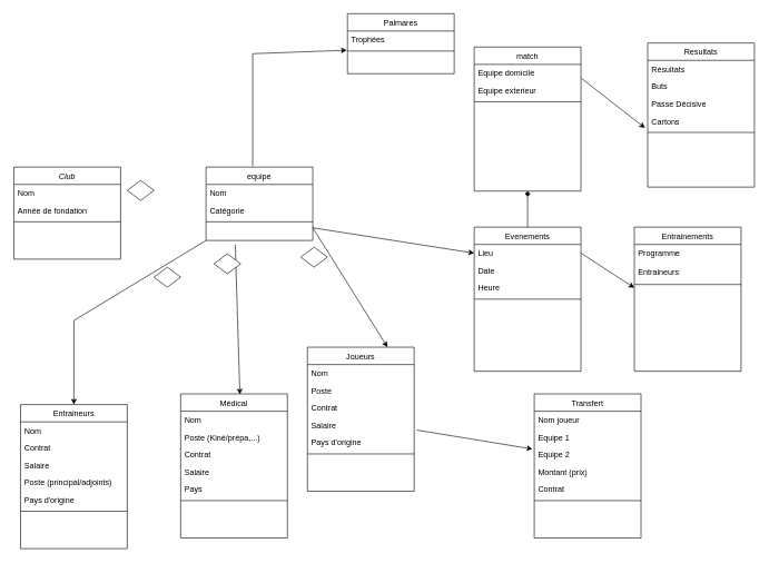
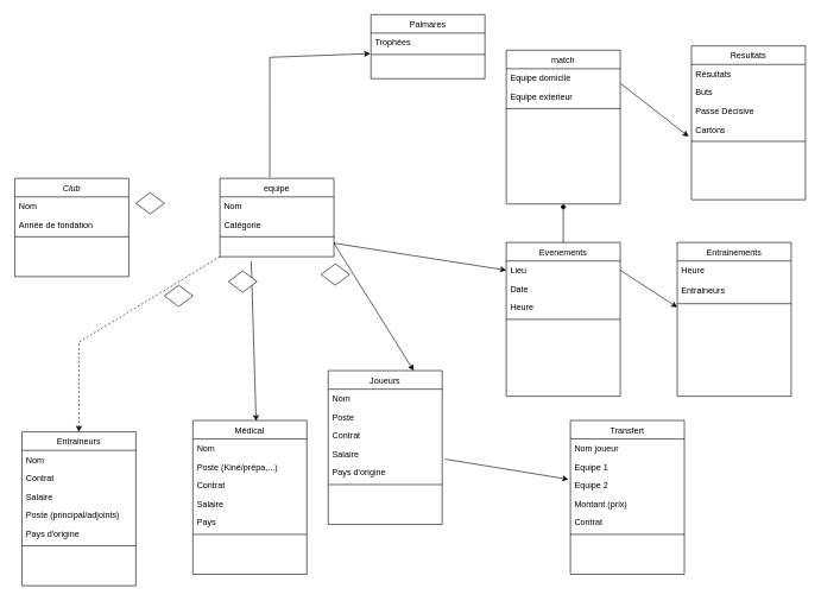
  <mxCell id="0" />
  <mxCell id="1" parent="0" />
  <mxCell id="2" value="Club" style="swimlane;fontStyle=2;align=center;verticalAlign=top;childLayout=stackLayout;horizontal=1;startSize=26;horizontalStack=0;resizeParent=1;resizeLast=0;collapsible=1;marginBottom=0;rounded=0;shadow=0;strokeWidth=1;" parent="1" vertex="1"><mxGeometry x="20" y="250" width="160" height="138" as="geometry"><mxRectangle x="230" y="140" width="160" height="26" as="alternateBounds" /></mxGeometry></mxCell>
  <mxCell id="3" value="Nom" style="text;align=left;verticalAlign=top;spacingLeft=4;spacingRight=4;overflow=hidden;rotatable=0;points=[[0,0.5],[1,0.5]];portConstraint=eastwest;rounded=0;shadow=0;html=0;" parent="2" vertex="1"><mxGeometry y="26" width="160" height="26" as="geometry" /></mxCell>
  <mxCell id="4" value="Année de fondation" style="text;align=left;verticalAlign=top;spacingLeft=4;spacingRight=4;overflow=hidden;rotatable=0;points=[[0,0.5],[1,0.5]];portConstraint=eastwest;rounded=0;shadow=0;html=0;" parent="2" vertex="1"><mxGeometry y="52" width="160" height="26" as="geometry" /></mxCell>
  <mxCell id="5" value="" style="line;html=1;strokeWidth=1;align=left;verticalAlign=middle;spacingTop=-1;spacingLeft=3;spacingRight=3;rotatable=0;labelPosition=right;points=[];portConstraint=eastwest;" parent="2" vertex="1"><mxGeometry y="78" width="160" height="8" as="geometry" /></mxCell>
  <mxCell id="6" value="equipe" style="swimlane;fontStyle=0;align=center;verticalAlign=top;childLayout=stackLayout;horizontal=1;startSize=26;horizontalStack=0;resizeParent=1;resizeLast=0;collapsible=1;marginBottom=0;rounded=0;shadow=0;strokeWidth=1;" parent="1" vertex="1"><mxGeometry x="308" y="250" width="160" height="110" as="geometry"><mxRectangle x="550" y="140" width="160" height="26" as="alternateBounds" /></mxGeometry></mxCell>
  <mxCell id="7" value="Nom" style="text;align=left;verticalAlign=top;spacingLeft=4;spacingRight=4;overflow=hidden;rotatable=0;points=[[0,0.5],[1,0.5]];portConstraint=eastwest;" parent="6" vertex="1"><mxGeometry y="26" width="160" height="26" as="geometry" /></mxCell>
  <mxCell id="8" value="Catégorie" style="text;align=left;verticalAlign=top;spacingLeft=4;spacingRight=4;overflow=hidden;rotatable=0;points=[[0,0.5],[1,0.5]];portConstraint=eastwest;rounded=0;shadow=0;html=0;" parent="6" vertex="1"><mxGeometry y="52" width="160" height="26" as="geometry" /></mxCell>
  <mxCell id="9" value="" style="line;html=1;strokeWidth=1;align=left;verticalAlign=middle;spacingTop=-1;spacingLeft=3;spacingRight=3;rotatable=0;labelPosition=right;points=[];portConstraint=eastwest;" parent="6" vertex="1"><mxGeometry y="78" width="160" height="8" as="geometry" /></mxCell>
  <mxCell id="10" value="" style="rhombus;whiteSpace=wrap;html=1;" vertex="1" parent="1"><mxGeometry x="190" y="270" width="40" height="30" as="geometry" /></mxCell>
  <mxCell id="11" value="Joueurs" style="swimlane;fontStyle=0;align=center;verticalAlign=top;childLayout=stackLayout;horizontal=1;startSize=26;horizontalStack=0;resizeParent=1;resizeLast=0;collapsible=1;marginBottom=0;rounded=0;shadow=0;strokeWidth=1;" vertex="1" parent="1"><mxGeometry x="460" y="520" width="160" height="216" as="geometry"><mxRectangle x="550" y="140" width="160" height="26" as="alternateBounds" /></mxGeometry></mxCell>
  <mxCell id="12" value="Nom   " style="text;align=left;verticalAlign=top;spacingLeft=4;spacingRight=4;overflow=hidden;rotatable=0;points=[[0,0.5],[1,0.5]];portConstraint=eastwest;" vertex="1" parent="11"><mxGeometry y="26" width="160" height="26" as="geometry" /></mxCell>
  <mxCell id="13" value="Poste" style="text;align=left;verticalAlign=top;spacingLeft=4;spacingRight=4;overflow=hidden;rotatable=0;points=[[0,0.5],[1,0.5]];portConstraint=eastwest;rounded=0;shadow=0;html=0;" vertex="1" parent="11"><mxGeometry y="52" width="160" height="26" as="geometry" /></mxCell>
  <mxCell id="14" value="Contrat" style="text;align=left;verticalAlign=top;spacingLeft=4;spacingRight=4;overflow=hidden;rotatable=0;points=[[0,0.5],[1,0.5]];portConstraint=eastwest;rounded=0;shadow=0;html=0;" vertex="1" parent="11"><mxGeometry y="78" width="160" height="26" as="geometry" /></mxCell>
  <mxCell id="15" value="Salaire" style="text;align=left;verticalAlign=top;spacingLeft=4;spacingRight=4;overflow=hidden;rotatable=0;points=[[0,0.5],[1,0.5]];portConstraint=eastwest;rounded=0;shadow=0;html=0;" vertex="1" parent="11"><mxGeometry y="104" width="160" height="26" as="geometry" /></mxCell>
  <mxCell id="16" value="Pays d'origine" style="text;align=left;verticalAlign=top;spacingLeft=4;spacingRight=4;overflow=hidden;rotatable=0;points=[[0,0.5],[1,0.5]];portConstraint=eastwest;rounded=0;shadow=0;html=0;" vertex="1" parent="11"><mxGeometry y="130" width="160" height="26" as="geometry" /></mxCell>
  <mxCell id="17" value="" style="line;html=1;strokeWidth=1;align=left;verticalAlign=middle;spacingTop=-1;spacingLeft=3;spacingRight=3;rotatable=0;labelPosition=right;points=[];portConstraint=eastwest;" vertex="1" parent="11"><mxGeometry y="156" width="160" height="8" as="geometry" /></mxCell>
  <mxCell id="18" value="" style="endArrow=classic;html=1;rounded=0;entryX=0.75;entryY=0;entryDx=0;entryDy=0;exitX=1;exitY=0.5;exitDx=0;exitDy=0;" edge="1" parent="1" target="11"><mxGeometry width="50" height="50" relative="1" as="geometry"><mxPoint x="468" y="341" as="sourcePoint" /><mxPoint x="240" y="470" as="targetPoint" /></mxGeometry></mxCell>
  <mxCell id="19" value="" style="endArrow=classic;html=1;rounded=0;entryX=0.555;entryY=0.004;entryDx=0;entryDy=0;exitX=0.274;exitY=1.16;exitDx=0;exitDy=0;exitPerimeter=0;entryPerimeter=0;" edge="1" parent="1" target="27"><mxGeometry width="50" height="50" relative="1" as="geometry"><mxPoint x="351.84" y="366.16" as="sourcePoint" /><mxPoint x="362.32" y="571.296" as="targetPoint" /></mxGeometry></mxCell>
  <mxCell id="20" value="Entraineurs" style="swimlane;fontStyle=0;align=center;verticalAlign=top;childLayout=stackLayout;horizontal=1;startSize=26;horizontalStack=0;resizeParent=1;resizeLast=0;collapsible=1;marginBottom=0;rounded=0;shadow=0;strokeWidth=1;" vertex="1" parent="1"><mxGeometry x="30" y="606" width="160" height="216" as="geometry"><mxRectangle x="550" y="140" width="160" height="26" as="alternateBounds" /></mxGeometry></mxCell>
  <mxCell id="21" value="Nom" style="text;align=left;verticalAlign=top;spacingLeft=4;spacingRight=4;overflow=hidden;rotatable=0;points=[[0,0.5],[1,0.5]];portConstraint=eastwest;" vertex="1" parent="20"><mxGeometry y="26" width="160" height="26" as="geometry" /></mxCell>
  <mxCell id="22" value="Contrat" style="text;align=left;verticalAlign=top;spacingLeft=4;spacingRight=4;overflow=hidden;rotatable=0;points=[[0,0.5],[1,0.5]];portConstraint=eastwest;rounded=0;shadow=0;html=0;" vertex="1" parent="20"><mxGeometry y="52" width="160" height="26" as="geometry" /></mxCell>
  <mxCell id="23" value="Salaire" style="text;align=left;verticalAlign=top;spacingLeft=4;spacingRight=4;overflow=hidden;rotatable=0;points=[[0,0.5],[1,0.5]];portConstraint=eastwest;rounded=0;shadow=0;html=0;" vertex="1" parent="20"><mxGeometry y="78" width="160" height="26" as="geometry" /></mxCell>
  <mxCell id="24" value="Poste (principal/adjoints)" style="text;align=left;verticalAlign=top;spacingLeft=4;spacingRight=4;overflow=hidden;rotatable=0;points=[[0,0.5],[1,0.5]];portConstraint=eastwest;rounded=0;shadow=0;html=0;" vertex="1" parent="20"><mxGeometry y="104" width="160" height="26" as="geometry" /></mxCell>
  <mxCell id="25" value="Pays d'origine" style="text;align=left;verticalAlign=top;spacingLeft=4;spacingRight=4;overflow=hidden;rotatable=0;points=[[0,0.5],[1,0.5]];portConstraint=eastwest;rounded=0;shadow=0;html=0;" vertex="1" parent="20"><mxGeometry y="130" width="160" height="26" as="geometry" /></mxCell>
  <mxCell id="26" value="" style="line;html=1;strokeWidth=1;align=left;verticalAlign=middle;spacingTop=-1;spacingLeft=3;spacingRight=3;rotatable=0;labelPosition=right;points=[];portConstraint=eastwest;" vertex="1" parent="20"><mxGeometry y="156" width="160" height="8" as="geometry" /></mxCell>
  <mxCell id="27" value="Médical" style="swimlane;fontStyle=0;align=center;verticalAlign=top;childLayout=stackLayout;horizontal=1;startSize=26;horizontalStack=0;resizeParent=1;resizeLast=0;collapsible=1;marginBottom=0;rounded=0;shadow=0;strokeWidth=1;" vertex="1" parent="1"><mxGeometry x="270" y="590" width="160" height="216" as="geometry"><mxRectangle x="550" y="140" width="160" height="26" as="alternateBounds" /></mxGeometry></mxCell>
  <mxCell id="28" value="Nom   " style="text;align=left;verticalAlign=top;spacingLeft=4;spacingRight=4;overflow=hidden;rotatable=0;points=[[0,0.5],[1,0.5]];portConstraint=eastwest;" vertex="1" parent="27"><mxGeometry y="26" width="160" height="26" as="geometry" /></mxCell>
  <mxCell id="29" value="Poste (Kiné/prépa,...)" style="text;align=left;verticalAlign=top;spacingLeft=4;spacingRight=4;overflow=hidden;rotatable=0;points=[[0,0.5],[1,0.5]];portConstraint=eastwest;rounded=0;shadow=0;html=0;" vertex="1" parent="27"><mxGeometry y="52" width="160" height="26" as="geometry" /></mxCell>
  <mxCell id="30" value="Contrat" style="text;align=left;verticalAlign=top;spacingLeft=4;spacingRight=4;overflow=hidden;rotatable=0;points=[[0,0.5],[1,0.5]];portConstraint=eastwest;rounded=0;shadow=0;html=0;" vertex="1" parent="27"><mxGeometry y="78" width="160" height="26" as="geometry" /></mxCell>
  <mxCell id="31" value="Salaire" style="text;align=left;verticalAlign=top;spacingLeft=4;spacingRight=4;overflow=hidden;rotatable=0;points=[[0,0.5],[1,0.5]];portConstraint=eastwest;rounded=0;shadow=0;html=0;" vertex="1" parent="27"><mxGeometry y="104" width="160" height="26" as="geometry" /></mxCell>
  <mxCell id="32" value="Pays" style="text;align=left;verticalAlign=top;spacingLeft=4;spacingRight=4;overflow=hidden;rotatable=0;points=[[0,0.5],[1,0.5]];portConstraint=eastwest;rounded=0;shadow=0;html=0;" vertex="1" parent="27"><mxGeometry y="130" width="160" height="26" as="geometry" /></mxCell>
  <mxCell id="33" value="" style="line;html=1;strokeWidth=1;align=left;verticalAlign=middle;spacingTop=-1;spacingLeft=3;spacingRight=3;rotatable=0;labelPosition=right;points=[];portConstraint=eastwest;" vertex="1" parent="27"><mxGeometry y="156" width="160" height="8" as="geometry" /></mxCell>
- <mxCell id="34" value="" style="endArrow=classic;html=1;rounded=0;exitX=0;exitY=1;exitDx=0;exitDy=0;entryX=0.5;entryY=0;entryDx=0;entryDy=0;" edge="1" parent="1" source="6" target="20"><mxGeometry width="50" height="50" relative="1" as="geometry"><mxPoint x="250" y="687" as="sourcePoint" /><mxPoint x="240" y="760" as="targetPoint" /><Array as="points"><mxPoint x="110" y="480" /></Array></mxGeometry></mxCell>
+ <mxCell id="34" value="" style="endArrow=classic;html=1;rounded=0;exitX=0;exitY=1;exitDx=0;exitDy=0;entryX=0.5;entryY=0;entryDx=0;entryDy=0;dashed=1;" edge="1" parent="1" source="6" target="20"><mxGeometry width="50" height="50" relative="1" as="geometry"><mxPoint x="250" y="687" as="sourcePoint" /><mxPoint x="240" y="760" as="targetPoint" /><Array as="points"><mxPoint x="110" y="480" /></Array></mxGeometry></mxCell>
  <mxCell id="35" value="" style="rhombus;whiteSpace=wrap;html=1;" vertex="1" parent="1"><mxGeometry x="450" y="370" width="40" height="30" as="geometry" /></mxCell>
  <mxCell id="36" value="" style="rhombus;whiteSpace=wrap;html=1;" vertex="1" parent="1"><mxGeometry x="320" y="380" width="40" height="30" as="geometry" /></mxCell>
  <mxCell id="37" value="" style="rhombus;whiteSpace=wrap;html=1;" vertex="1" parent="1"><mxGeometry x="230" y="400" width="40" height="30" as="geometry" /></mxCell>
  <mxCell id="38" value="Evenements" style="swimlane;fontStyle=0;align=center;verticalAlign=top;childLayout=stackLayout;horizontal=1;startSize=26;horizontalStack=0;resizeParent=1;resizeLast=0;collapsible=1;marginBottom=0;rounded=0;shadow=0;strokeWidth=1;" vertex="1" parent="1"><mxGeometry x="710" y="340" width="160" height="216" as="geometry"><mxRectangle x="550" y="140" width="160" height="26" as="alternateBounds" /></mxGeometry></mxCell>
  <mxCell id="39" value="Lieu" style="text;align=left;verticalAlign=top;spacingLeft=4;spacingRight=4;overflow=hidden;rotatable=0;points=[[0,0.5],[1,0.5]];portConstraint=eastwest;rounded=0;shadow=0;html=0;" vertex="1" parent="38"><mxGeometry y="26" width="160" height="26" as="geometry" /></mxCell>
  <mxCell id="40" value="Date" style="text;align=left;verticalAlign=top;spacingLeft=4;spacingRight=4;overflow=hidden;rotatable=0;points=[[0,0.5],[1,0.5]];portConstraint=eastwest;rounded=0;shadow=0;html=0;" vertex="1" parent="38"><mxGeometry y="52" width="160" height="26" as="geometry" /></mxCell>
  <mxCell id="41" value="Heure" style="text;align=left;verticalAlign=top;spacingLeft=4;spacingRight=4;overflow=hidden;rotatable=0;points=[[0,0.5],[1,0.5]];portConstraint=eastwest;rounded=0;shadow=0;html=0;" vertex="1" parent="38"><mxGeometry y="78" width="160" height="26" as="geometry" /></mxCell>
  <mxCell id="42" value="" style="line;html=1;strokeWidth=1;align=left;verticalAlign=middle;spacingTop=-1;spacingLeft=3;spacingRight=3;rotatable=0;labelPosition=right;points=[];portConstraint=eastwest;" vertex="1" parent="38"><mxGeometry y="104" width="160" height="8" as="geometry" /></mxCell>
  <mxCell id="43" value="" style="endArrow=classic;html=1;rounded=0;entryX=0;entryY=0.5;entryDx=0;entryDy=0;exitX=1;exitY=0.5;exitDx=0;exitDy=0;" edge="1" parent="1" target="39"><mxGeometry width="50" height="50" relative="1" as="geometry"><mxPoint x="468" y="341" as="sourcePoint" /><mxPoint x="560" y="520" as="targetPoint" /></mxGeometry></mxCell>
  <mxCell id="44" value="Palmares" style="swimlane;fontStyle=0;align=center;verticalAlign=top;childLayout=stackLayout;horizontal=1;startSize=26;horizontalStack=0;resizeParent=1;resizeLast=0;collapsible=1;marginBottom=0;rounded=0;shadow=0;strokeWidth=1;" vertex="1" parent="1"><mxGeometry x="520" y="20" width="160" height="90" as="geometry"><mxRectangle x="550" y="140" width="160" height="26" as="alternateBounds" /></mxGeometry></mxCell>
  <mxCell id="45" value="Trophées" style="text;align=left;verticalAlign=top;spacingLeft=4;spacingRight=4;overflow=hidden;rotatable=0;points=[[0,0.5],[1,0.5]];portConstraint=eastwest;" vertex="1" parent="44"><mxGeometry y="26" width="160" height="26" as="geometry" /></mxCell>
  <mxCell id="46" value="" style="line;html=1;strokeWidth=1;align=left;verticalAlign=middle;spacingTop=-1;spacingLeft=3;spacingRight=3;rotatable=0;labelPosition=right;points=[];portConstraint=eastwest;" vertex="1" parent="44"><mxGeometry y="52" width="160" height="8" as="geometry" /></mxCell>
  <mxCell id="47" value="" style="endArrow=classic;html=1;rounded=0;entryX=-0.006;entryY=1.108;entryDx=0;entryDy=0;entryPerimeter=0;exitX=0.437;exitY=-0.015;exitDx=0;exitDy=0;exitPerimeter=0;" edge="1" parent="1" source="6" target="45"><mxGeometry width="50" height="50" relative="1" as="geometry"><mxPoint x="290" y="260" as="sourcePoint" /><mxPoint x="515.68" y="51.77" as="targetPoint" /><Array as="points"><mxPoint x="378" y="80" /></Array></mxGeometry></mxCell>
  <mxCell id="48" value="match" style="swimlane;fontStyle=0;align=center;verticalAlign=top;childLayout=stackLayout;horizontal=1;startSize=26;horizontalStack=0;resizeParent=1;resizeLast=0;collapsible=1;marginBottom=0;rounded=0;shadow=0;strokeWidth=1;" vertex="1" parent="1"><mxGeometry x="710" y="70" width="160" height="216" as="geometry"><mxRectangle x="550" y="140" width="160" height="26" as="alternateBounds" /></mxGeometry></mxCell>
  <mxCell id="49" value="Equipe domicile" style="text;align=left;verticalAlign=top;spacingLeft=4;spacingRight=4;overflow=hidden;rotatable=0;points=[[0,0.5],[1,0.5]];portConstraint=eastwest;rounded=0;shadow=0;html=0;" vertex="1" parent="48"><mxGeometry y="26" width="160" height="26" as="geometry" /></mxCell>
  <mxCell id="50" value="Equipe exterieur" style="text;align=left;verticalAlign=top;spacingLeft=4;spacingRight=4;overflow=hidden;rotatable=0;points=[[0,0.5],[1,0.5]];portConstraint=eastwest;rounded=0;shadow=0;html=0;" vertex="1" parent="48"><mxGeometry y="52" width="160" height="26" as="geometry" /></mxCell>
  <mxCell id="51" value="" style="line;html=1;strokeWidth=1;align=left;verticalAlign=middle;spacingTop=-1;spacingLeft=3;spacingRight=3;rotatable=0;labelPosition=right;points=[];portConstraint=eastwest;" vertex="1" parent="48"><mxGeometry y="78" width="160" height="8" as="geometry" /></mxCell>
  <mxCell id="52" value="" style="endArrow=diamond;html=1;rounded=0;entryX=0.5;entryY=1;entryDx=0;entryDy=0;exitX=0.5;exitY=0;exitDx=0;exitDy=0;" edge="1" parent="1" source="38" target="48"><mxGeometry width="50" height="50" relative="1" as="geometry"><mxPoint x="550" y="410" as="sourcePoint" /><mxPoint x="794.96" y="263.042" as="targetPoint" /></mxGeometry></mxCell>
  <mxCell id="53" value="Resultats" style="swimlane;fontStyle=0;align=center;verticalAlign=top;childLayout=stackLayout;horizontal=1;startSize=26;horizontalStack=0;resizeParent=1;resizeLast=0;collapsible=1;marginBottom=0;rounded=0;shadow=0;strokeWidth=1;" vertex="1" parent="1"><mxGeometry x="970" y="64" width="160" height="216" as="geometry"><mxRectangle x="550" y="140" width="160" height="26" as="alternateBounds" /></mxGeometry></mxCell>
  <mxCell id="54" value="Résultats" style="text;align=left;verticalAlign=top;spacingLeft=4;spacingRight=4;overflow=hidden;rotatable=0;points=[[0,0.5],[1,0.5]];portConstraint=eastwest;" vertex="1" parent="53"><mxGeometry y="26" width="160" height="26" as="geometry" /></mxCell>
  <mxCell id="55" value="Buts" style="text;align=left;verticalAlign=top;spacingLeft=4;spacingRight=4;overflow=hidden;rotatable=0;points=[[0,0.5],[1,0.5]];portConstraint=eastwest;rounded=0;shadow=0;html=0;" vertex="1" parent="53"><mxGeometry y="52" width="160" height="26" as="geometry" /></mxCell>
  <mxCell id="56" value="Passe Décisive" style="text;align=left;verticalAlign=top;spacingLeft=4;spacingRight=4;overflow=hidden;rotatable=0;points=[[0,0.5],[1,0.5]];portConstraint=eastwest;rounded=0;shadow=0;html=0;" vertex="1" parent="53"><mxGeometry y="78" width="160" height="26" as="geometry" /></mxCell>
  <mxCell id="57" value="Cartons" style="text;align=left;verticalAlign=top;spacingLeft=4;spacingRight=4;overflow=hidden;rotatable=0;points=[[0,0.5],[1,0.5]];portConstraint=eastwest;rounded=0;shadow=0;html=0;" vertex="1" parent="53"><mxGeometry y="104" width="160" height="26" as="geometry" /></mxCell>
  <mxCell id="58" value="" style="line;html=1;strokeWidth=1;align=left;verticalAlign=middle;spacingTop=-1;spacingLeft=3;spacingRight=3;rotatable=0;labelPosition=right;points=[];portConstraint=eastwest;" vertex="1" parent="53"><mxGeometry y="130" width="160" height="8" as="geometry" /></mxCell>
  <mxCell id="59" value="Entrainements" style="swimlane;fontStyle=0;align=center;verticalAlign=top;childLayout=stackLayout;horizontal=1;startSize=26;horizontalStack=0;resizeParent=1;resizeLast=0;collapsible=1;marginBottom=0;rounded=0;shadow=0;strokeWidth=1;" vertex="1" parent="1"><mxGeometry x="950" y="340" width="160" height="216" as="geometry"><mxRectangle x="550" y="140" width="160" height="26" as="alternateBounds" /></mxGeometry></mxCell>
- <mxCell id="60" value="Programme&#10;&#10;Entraineurs" style="text;align=left;verticalAlign=top;spacingLeft=4;spacingRight=4;overflow=hidden;rotatable=0;points=[[0,0.5],[1,0.5]];portConstraint=eastwest;rounded=0;shadow=0;html=0;" vertex="1" parent="59"><mxGeometry y="26" width="160" height="56" as="geometry" /></mxCell>
+ <mxCell id="60" value="Heure&#10;&#10;Entraineurs" style="text;align=left;verticalAlign=top;spacingLeft=4;spacingRight=4;overflow=hidden;rotatable=0;points=[[0,0.5],[1,0.5]];portConstraint=eastwest;rounded=0;shadow=0;html=0;" vertex="1" parent="59"><mxGeometry y="26" width="160" height="56" as="geometry" /></mxCell>
  <mxCell id="61" value="" style="line;html=1;strokeWidth=1;align=left;verticalAlign=middle;spacingTop=-1;spacingLeft=3;spacingRight=3;rotatable=0;labelPosition=right;points=[];portConstraint=eastwest;" vertex="1" parent="59"><mxGeometry y="82" width="160" height="8" as="geometry" /></mxCell>
  <mxCell id="62" value="" style="endArrow=classic;html=1;rounded=0;entryX=0;entryY=0.5;entryDx=0;entryDy=0;exitX=1;exitY=0.5;exitDx=0;exitDy=0;" edge="1" parent="1" source="39"><mxGeometry width="50" height="50" relative="1" as="geometry"><mxPoint x="590" y="330" as="sourcePoint" /><mxPoint x="950" y="431" as="targetPoint" /></mxGeometry></mxCell>
  <mxCell id="63" value="" style="endArrow=classic;html=1;rounded=0;entryX=-0.025;entryY=0.899;entryDx=0;entryDy=0;entryPerimeter=0;exitX=1.002;exitY=0.796;exitDx=0;exitDy=0;exitPerimeter=0;" edge="1" parent="1" source="49" target="57"><mxGeometry width="50" height="50" relative="1" as="geometry"><mxPoint x="590" y="330" as="sourcePoint" /><mxPoint x="640" y="280" as="targetPoint" /></mxGeometry></mxCell>
  <mxCell id="64" value="Transfert" style="swimlane;fontStyle=0;align=center;verticalAlign=top;childLayout=stackLayout;horizontal=1;startSize=26;horizontalStack=0;resizeParent=1;resizeLast=0;collapsible=1;marginBottom=0;rounded=0;shadow=0;strokeWidth=1;" vertex="1" parent="1"><mxGeometry x="800" y="590" width="160" height="216" as="geometry"><mxRectangle x="550" y="140" width="160" height="26" as="alternateBounds" /></mxGeometry></mxCell>
  <mxCell id="65" value="Nom joueur" style="text;align=left;verticalAlign=top;spacingLeft=4;spacingRight=4;overflow=hidden;rotatable=0;points=[[0,0.5],[1,0.5]];portConstraint=eastwest;" vertex="1" parent="64"><mxGeometry y="26" width="160" height="26" as="geometry" /></mxCell>
  <mxCell id="66" value="Equipe 1" style="text;align=left;verticalAlign=top;spacingLeft=4;spacingRight=4;overflow=hidden;rotatable=0;points=[[0,0.5],[1,0.5]];portConstraint=eastwest;rounded=0;shadow=0;html=0;" vertex="1" parent="64"><mxGeometry y="52" width="160" height="26" as="geometry" /></mxCell>
  <mxCell id="67" value="Equipe 2" style="text;align=left;verticalAlign=top;spacingLeft=4;spacingRight=4;overflow=hidden;rotatable=0;points=[[0,0.5],[1,0.5]];portConstraint=eastwest;rounded=0;shadow=0;html=0;" vertex="1" parent="64"><mxGeometry y="78" width="160" height="26" as="geometry" /></mxCell>
  <mxCell id="68" value="Montant (prix)" style="text;align=left;verticalAlign=top;spacingLeft=4;spacingRight=4;overflow=hidden;rotatable=0;points=[[0,0.5],[1,0.5]];portConstraint=eastwest;rounded=0;shadow=0;html=0;" vertex="1" parent="64"><mxGeometry y="104" width="160" height="26" as="geometry" /></mxCell>
  <mxCell id="69" value="Contrat" style="text;align=left;verticalAlign=top;spacingLeft=4;spacingRight=4;overflow=hidden;rotatable=0;points=[[0,0.5],[1,0.5]];portConstraint=eastwest;rounded=0;shadow=0;html=0;" vertex="1" parent="64"><mxGeometry y="130" width="160" height="26" as="geometry" /></mxCell>
  <mxCell id="70" value="" style="line;html=1;strokeWidth=1;align=left;verticalAlign=middle;spacingTop=-1;spacingLeft=3;spacingRight=3;rotatable=0;labelPosition=right;points=[];portConstraint=eastwest;" vertex="1" parent="64"><mxGeometry y="156" width="160" height="8" as="geometry" /></mxCell>
  <mxCell id="71" value="" style="endArrow=classic;html=1;rounded=0;entryX=-0.017;entryY=0.178;entryDx=0;entryDy=0;entryPerimeter=0;exitX=1.024;exitY=-0.221;exitDx=0;exitDy=0;exitPerimeter=0;" edge="1" parent="1" source="16" target="67"><mxGeometry width="50" height="50" relative="1" as="geometry"><mxPoint x="470" y="570" as="sourcePoint" /><mxPoint x="520" y="520" as="targetPoint" /></mxGeometry></mxCell>
